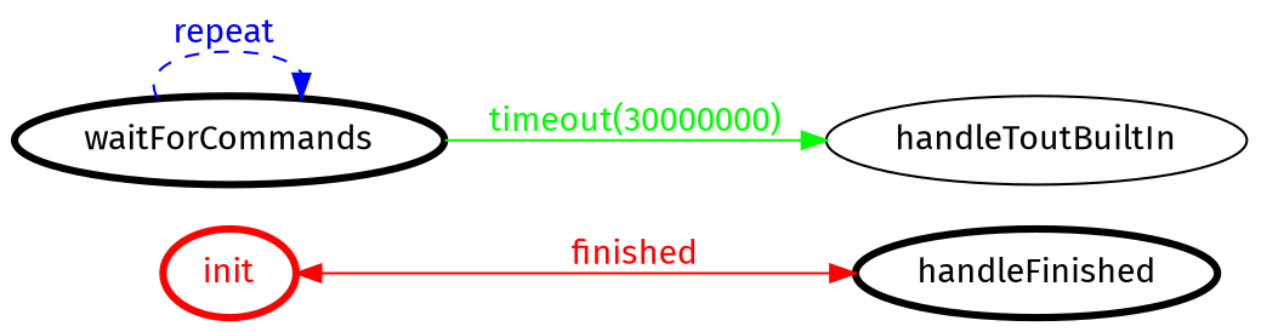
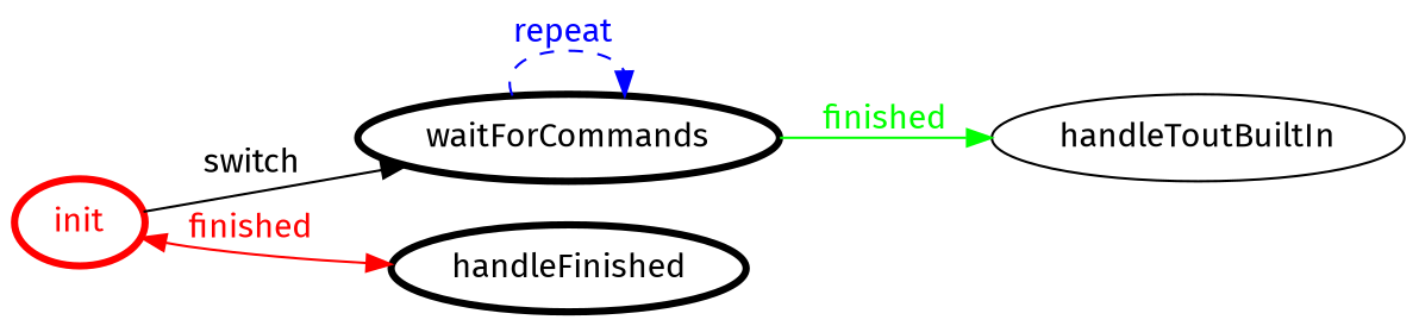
  digraph {
    fontname="Fira Sans"
    rankdir=LR
    node [color=black fontcolor=black fontname="Fira Sans" penwidth=3]
    edge [fontname="Fira Sans"]
    init [color=red fontcolor=red]
    waitForCommands
    handleFinished
    handleToutBuiltIn [color="" fontcolor="" penwidth=""]
+   init -> waitForCommands [color=black fontcolor=black label=switch]
    init -> handleFinished [color=red dir=both fontcolor=red label=finished]
    waitForCommands -> waitForCommands [color=blue fontcolor=blue label="repeat " style=dashed]
-   waitForCommands -> handleToutBuiltIn [color=green fontcolor=green label="timeout(30000000)"]
+   waitForCommands -> handleToutBuiltIn [color=green fontcolor=green label=finished]
  }
